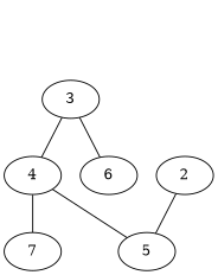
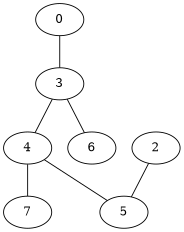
  graph {
+   0
    3
    4
    6
    2
    5
    7
+   0 -- 3
    3 -- 4
    3 -- 6
    4 -- 5
    4 -- 7
    2 -- 5
  }
